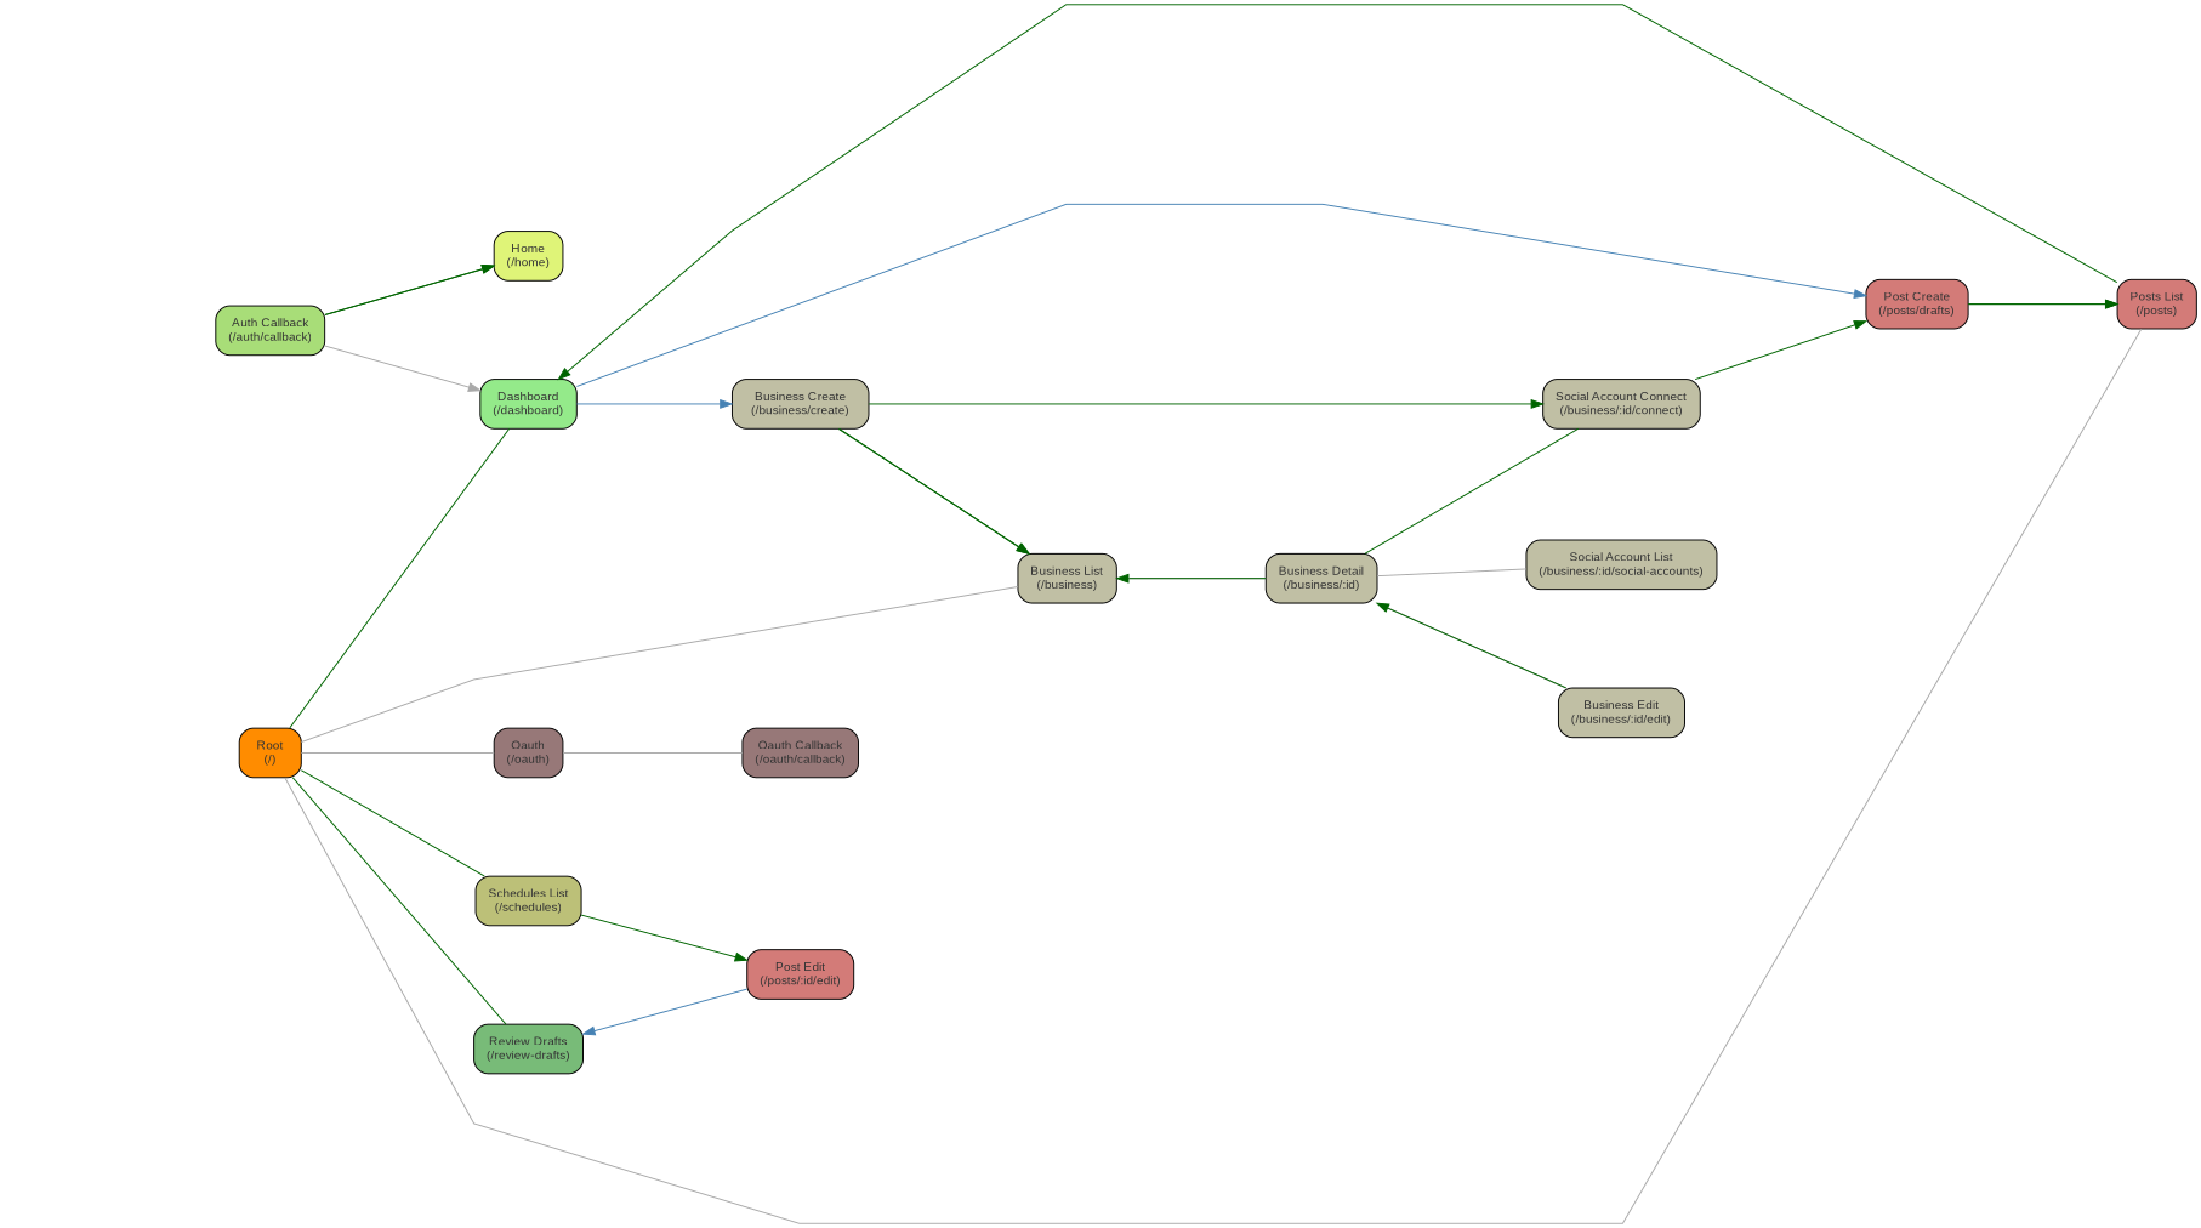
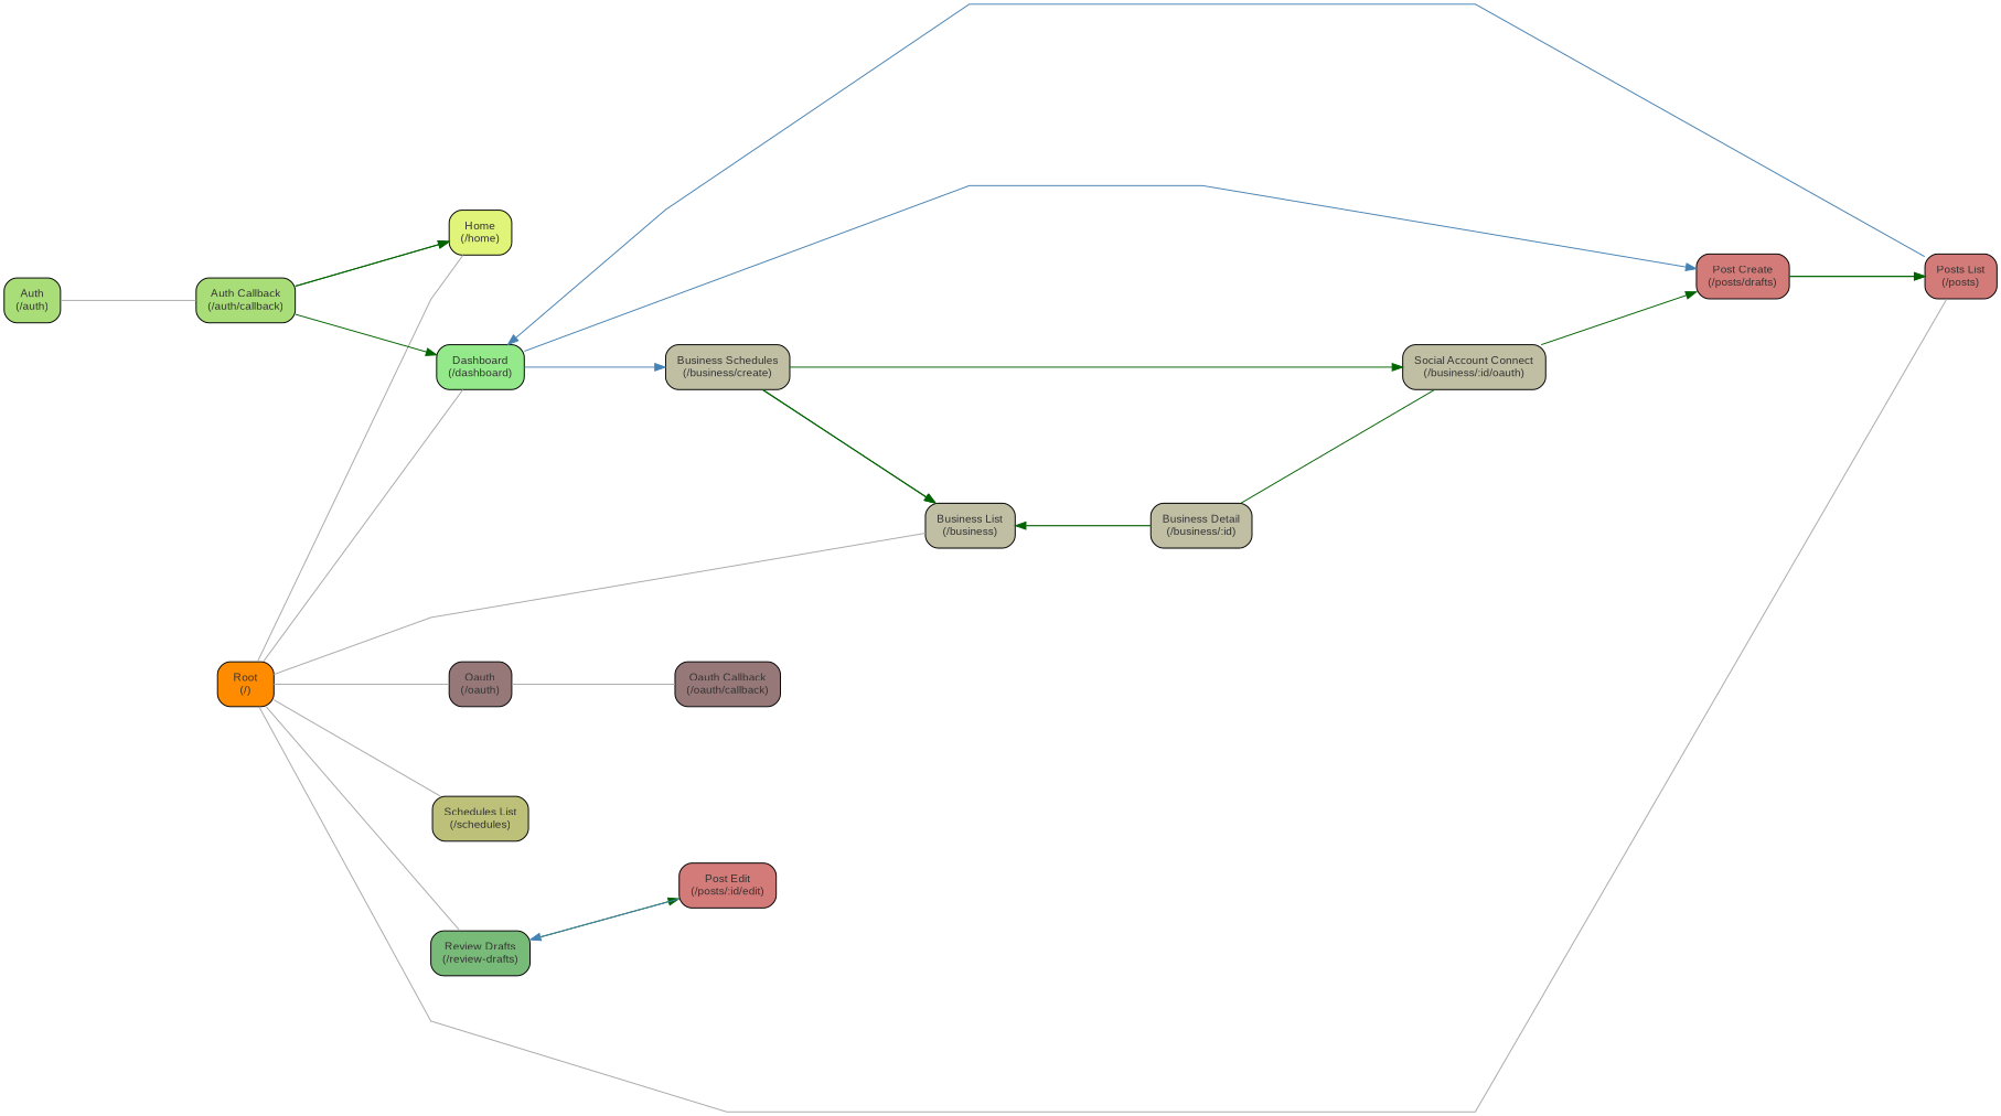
  digraph {
    concentrate=true
    nodesep=1.2
    rankdir=LR
    ranksep=1.8
    splines=polyline
    node [fillcolor="#c0bfa4" fontcolor="#333333" fontname=Arial fontsize=11 margin="0.15,0.1" shape=box style="filled,rounded"]
    edge [color="#A9A9A9" fontname=Arial fontsize=9]
    n1 [fillcolor="#94ea8a" height=0.6 label="Dashboard\n(/dashboard)"]
-   n2 [height=0.6 label="Business Create\n(/business/create)"]
+   n2 [height=0.6 label="Business Schedules\n(/business/create)"]
    n3 [fillcolor="#d37b78" height=0.6 label="Post Create\n(/posts/drafts)"]
    n4 [height=0.6 label="Business List\n(/business)"]
-   n5 [height=0.6 label="Social Account Connect\n(/business/:id/connect)"]
+   n5 [height=0.6 label="Social Account Connect\n(/business/:id/oauth)"]
    n6 [fillcolor="#d37b78" height=0.6 label="Posts List\n(/posts)"]
    n7 [height=0.6 label="Business Detail\n(/business/:id)"]
-   n8 [height=0.6 label="Business Edit\n(/business/:id/edit)"]
-   n9 [height=0.6 label="Social Account List\n(/business/:id/social-accounts)"]
    n10 [fillcolor="#78bb78" height=0.6 label="Review Drafts\n(/review-drafts)"]
    n11 [fillcolor="#d37b78" height=0.6 label="Post Edit\n(/posts/:id/edit)"]
    n12 [fillcolor="#bcc078" height=0.6 label="Schedules List\n(/schedules)"]
    n13 [fillcolor="#FF8C00" height=0.6 label="Root\n(/)"]
    n14 [fillcolor="#dff478" height=0.6 label="Home\n(/home)"]
    n15 [fillcolor="#977878" height=0.6 label="Oauth\n(/oauth)"]
+   n16 [fillcolor="#a8dd78" height=0.6 label="Auth\n(/auth)"]
    n17 [fillcolor="#a8dd78" height=0.6 label="Auth Callback\n(/auth/callback)"]
    n18 [fillcolor="#977878" height=0.6 label="Oauth Callback\n(/oauth/callback)"]
    n1 -> n2 [color="#4682B4"]
    n1 -> n3 [color="#4682B4"]
    n2 -> n4 [color="#006400"]
    n2 -> n4 [color="#006400"]
    n2 -> n5 [color="#006400"]
    n3 -> n6 [color="#006400"]
    n3 -> n6 [color="#006400"]
    n4 -> n2 [arrowhead=none]
    n4 -> n7 [arrowhead=none]
    n5 -> n3 [color="#006400"]
-   n6 -> n1 [color="#006400"]
+   n6 -> n1 [color="#4682B4"]
    n6 -> n3 [arrowhead=none]
    n7 -> n4 [color="#006400"]
    n7 -> n5 [arrowhead=none color="#006400"]
-   n7 -> n8 [arrowhead=none]
-   n7 -> n9 [arrowhead=none]
-   n8 -> n7 [color="#006400"]
-   n12 -> n11 [color="#006400"]
+   n10 -> n11 [color="#006400"]
    n11 -> n10 [color="#4682B4"]
-   n13 -> n1 [arrowhead=none color="#006400"]
+   n13 -> n1 [arrowhead=none]
    n13 -> n4 [arrowhead=none]
    n13 -> n6 [arrowhead=none]
-   n13 -> n10 [arrowhead=none color="#006400"]
-   n13 -> n12 [arrowhead=none color="#006400"]
+   n13 -> n10 [arrowhead=none]
+   n13 -> n12 [arrowhead=none]
+   n13 -> n14 [arrowhead=none]
    n13 -> n15 [arrowhead=none]
    n15 -> n18 [arrowhead=none]
-   n17 -> n1
+   n16 -> n17 [arrowhead=none]
+   n17 -> n1 [color="#006400"]
    n17 -> n14 [color="#006400"]
    n17 -> n14 [color="#006400"]
  }
